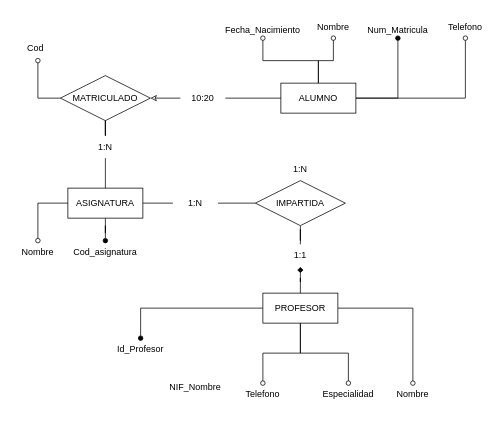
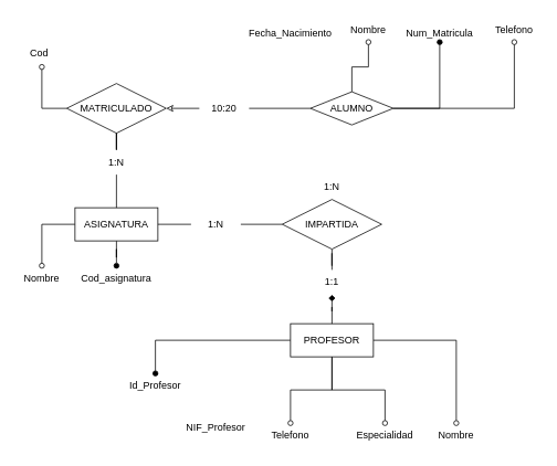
  <mxCell id="0" />
  <mxCell id="1" parent="0" />
  <mxCell id="2" value="" style="edgeStyle=orthogonalEdgeStyle;rounded=0;orthogonalLoop=1;jettySize=auto;html=1;endArrow=oval;endFill=1;" edge="1" parent="1" source="7" target="17"><mxGeometry relative="1" as="geometry" /></mxCell>
  <mxCell id="3" style="edgeStyle=orthogonalEdgeStyle;rounded=0;orthogonalLoop=1;jettySize=auto;html=1;endArrow=oval;startFill=0;endFill=0;" edge="1" parent="1" source="7" target="19"><mxGeometry relative="1" as="geometry" /></mxCell>
- <mxCell id="4" style="edgeStyle=orthogonalEdgeStyle;rounded=0;orthogonalLoop=1;jettySize=auto;html=1;endArrow=oval;endFill=0;" edge="1" parent="1" source="7" target="20"><mxGeometry relative="1" as="geometry" /></mxCell>
  <mxCell id="5" style="edgeStyle=orthogonalEdgeStyle;rounded=0;orthogonalLoop=1;jettySize=auto;html=1;endArrow=oval;endFill=0;" edge="1" parent="1" source="7" target="21"><mxGeometry relative="1" as="geometry" /></mxCell>
  <mxCell id="6" style="edgeStyle=orthogonalEdgeStyle;rounded=0;orthogonalLoop=1;jettySize=auto;html=1;endArrow=classic;endFill=0;startFill=0;" edge="1" parent="1" source="36" target="30"><mxGeometry relative="1" as="geometry" /></mxCell>
- <mxCell id="7" value="ALUMNO" style="whiteSpace=wrap;html=1;align=center;" vertex="1" parent="1"><mxGeometry x="374" y="110" width="100" height="40" as="geometry" /></mxCell>
+ <mxCell id="7" value="ALUMNO" style="rhombus;whiteSpace=wrap;html=1;align=center;" vertex="1" parent="1"><mxGeometry x="374" y="110" width="100" height="40" as="geometry" /></mxCell>
  <mxCell id="8" style="edgeStyle=orthogonalEdgeStyle;rounded=0;orthogonalLoop=1;jettySize=auto;html=1;endArrow=oval;endFill=1;" edge="1" parent="1" source="13" target="24"><mxGeometry relative="1" as="geometry" /></mxCell>
  <mxCell id="9" style="edgeStyle=orthogonalEdgeStyle;rounded=0;orthogonalLoop=1;jettySize=auto;html=1;endArrow=oval;endFill=0;" edge="1" parent="1" source="13" target="26"><mxGeometry relative="1" as="geometry" /></mxCell>
  <mxCell id="10" style="edgeStyle=orthogonalEdgeStyle;rounded=0;orthogonalLoop=1;jettySize=auto;html=1;endArrow=oval;endFill=0;" edge="1" parent="1" source="13" target="27"><mxGeometry relative="1" as="geometry" /></mxCell>
  <mxCell id="11" style="edgeStyle=orthogonalEdgeStyle;rounded=0;orthogonalLoop=1;jettySize=auto;html=1;endArrow=oval;endFill=0;" edge="1" parent="1" source="13" target="28"><mxGeometry relative="1" as="geometry" /></mxCell>
  <mxCell id="12" style="edgeStyle=orthogonalEdgeStyle;rounded=0;orthogonalLoop=1;jettySize=auto;html=1;endArrow=none;startFill=0;" edge="1" parent="1" source="42" target="34"><mxGeometry relative="1" as="geometry" /></mxCell>
  <mxCell id="13" value="PROFESOR" style="whiteSpace=wrap;html=1;align=center;" vertex="1" parent="1"><mxGeometry x="350" y="390" width="100" height="40" as="geometry" /></mxCell>
  <mxCell id="14" style="edgeStyle=orthogonalEdgeStyle;rounded=0;orthogonalLoop=1;jettySize=auto;html=1;exitX=0.5;exitY=1;exitDx=0;exitDy=0;endArrow=oval;endFill=1;" edge="1" parent="1" source="16" target="22"><mxGeometry relative="1" as="geometry" /></mxCell>
  <mxCell id="15" style="edgeStyle=orthogonalEdgeStyle;rounded=0;orthogonalLoop=1;jettySize=auto;html=1;exitX=0;exitY=0.5;exitDx=0;exitDy=0;endArrow=oval;endFill=0;" edge="1" parent="1" source="16" target="23"><mxGeometry relative="1" as="geometry" /></mxCell>
  <mxCell id="16" value="ASIGNATURA" style="whiteSpace=wrap;html=1;align=center;" vertex="1" parent="1"><mxGeometry x="90" y="250" width="100" height="40" as="geometry" /></mxCell>
  <mxCell id="17" value="Num_Matricula" style="text;html=1;align=center;verticalAlign=middle;whiteSpace=wrap;rounded=0;" vertex="1" parent="1"><mxGeometry x="480" y="30" width="100" height="20" as="geometry" /></mxCell>
  <mxCell id="18" style="edgeStyle=orthogonalEdgeStyle;rounded=0;orthogonalLoop=1;jettySize=auto;html=1;exitX=0.5;exitY=1;exitDx=0;exitDy=0;" edge="1" parent="1" source="17" target="17"><mxGeometry relative="1" as="geometry" /></mxCell>
  <mxCell id="19" value="Nombre" style="text;html=1;align=center;verticalAlign=middle;whiteSpace=wrap;rounded=0;" vertex="1" parent="1"><mxGeometry x="414" y="20" width="60" height="30" as="geometry" /></mxCell>
  <mxCell id="20" value="Fecha_Nacimiento" style="text;html=1;align=center;verticalAlign=middle;whiteSpace=wrap;rounded=0;" vertex="1" parent="1"><mxGeometry x="295" y="30" width="110" height="20" as="geometry" /></mxCell>
  <mxCell id="21" value="Telefono" style="text;html=1;align=center;verticalAlign=middle;whiteSpace=wrap;rounded=0;" vertex="1" parent="1"><mxGeometry x="590" y="20" width="60" height="30" as="geometry" /></mxCell>
  <mxCell id="22" value="Cod_asignatura" style="text;html=1;align=center;verticalAlign=middle;whiteSpace=wrap;rounded=0;" vertex="1" parent="1"><mxGeometry x="85" y="320" width="110" height="30" as="geometry" /></mxCell>
  <mxCell id="23" value="Nombre" style="text;html=1;align=center;verticalAlign=middle;whiteSpace=wrap;rounded=0;" vertex="1" parent="1"><mxGeometry x="20" y="320" width="60" height="30" as="geometry" /></mxCell>
  <mxCell id="24" value="Id_Profesor" style="text;html=1;align=center;verticalAlign=middle;whiteSpace=wrap;rounded=0;" vertex="1" parent="1"><mxGeometry x="154" y="450" width="66" height="30" as="geometry" /></mxCell>
- <mxCell id="25" value="NIF_Nombre" style="text;html=1;align=center;verticalAlign=middle;whiteSpace=wrap;rounded=0;" vertex="1" parent="1"><mxGeometry x="220" y="500" width="80" height="30" as="geometry" /></mxCell>
+ <mxCell id="25" value="NIF_Profesor" style="text;html=1;align=center;verticalAlign=middle;whiteSpace=wrap;rounded=0;" vertex="1" parent="1"><mxGeometry x="220" y="500" width="80" height="30" as="geometry" /></mxCell>
  <mxCell id="26" value="Nombre" style="text;html=1;align=center;verticalAlign=middle;whiteSpace=wrap;rounded=0;" vertex="1" parent="1"><mxGeometry x="520" y="510" width="60" height="30" as="geometry" /></mxCell>
  <mxCell id="27" value="Especialidad" style="text;html=1;align=center;verticalAlign=middle;whiteSpace=wrap;rounded=0;" vertex="1" parent="1"><mxGeometry x="424" y="510" width="80" height="30" as="geometry" /></mxCell>
  <mxCell id="28" value="Telefono" style="text;html=1;align=center;verticalAlign=middle;whiteSpace=wrap;rounded=0;" vertex="1" parent="1"><mxGeometry x="320" y="510" width="60" height="30" as="geometry" /></mxCell>
  <mxCell id="29" style="edgeStyle=orthogonalEdgeStyle;rounded=0;orthogonalLoop=1;jettySize=auto;html=1;endArrow=none;startFill=0;" edge="1" parent="1" source="38" target="16"><mxGeometry relative="1" as="geometry" /></mxCell>
  <mxCell id="30" value="MATRICULADO" style="shape=rhombus;perimeter=rhombusPerimeter;whiteSpace=wrap;html=1;align=center;" vertex="1" parent="1"><mxGeometry x="80" y="100" width="120" height="60" as="geometry" /></mxCell>
  <mxCell id="31" value="Cod" style="text;strokeColor=none;fillColor=none;spacingLeft=4;spacingRight=4;overflow=hidden;rotatable=0;points=[[0,0.5],[1,0.5]];portConstraint=eastwest;fontSize=12;whiteSpace=wrap;html=1;" vertex="1" parent="1"><mxGeometry x="30" y="50" width="50" height="30" as="geometry" /></mxCell>
  <mxCell id="32" style="edgeStyle=orthogonalEdgeStyle;rounded=0;orthogonalLoop=1;jettySize=auto;html=1;exitX=0;exitY=0.5;exitDx=0;exitDy=0;entryX=0.4;entryY=1;entryDx=0;entryDy=0;entryPerimeter=0;endArrow=oval;endFill=0;" edge="1" parent="1" source="30" target="31"><mxGeometry relative="1" as="geometry" /></mxCell>
  <mxCell id="33" style="edgeStyle=orthogonalEdgeStyle;rounded=0;orthogonalLoop=1;jettySize=auto;html=1;endArrow=none;startFill=0;" edge="1" parent="1" source="40" target="16"><mxGeometry relative="1" as="geometry" /></mxCell>
  <mxCell id="34" value="IMPARTIDA" style="shape=rhombus;perimeter=rhombusPerimeter;whiteSpace=wrap;html=1;align=center;" vertex="1" parent="1"><mxGeometry x="340" y="240" width="120" height="60" as="geometry" /></mxCell>
  <mxCell id="35" value="" style="edgeStyle=orthogonalEdgeStyle;rounded=0;orthogonalLoop=1;jettySize=auto;html=1;endArrow=none;endFill=0;startFill=0;" edge="1" parent="1" source="7" target="36"><mxGeometry relative="1" as="geometry"><mxPoint x="374" y="130" as="sourcePoint" /><mxPoint x="200" y="130" as="targetPoint" /></mxGeometry></mxCell>
  <mxCell id="36" value="10:20" style="text;html=1;align=center;verticalAlign=middle;whiteSpace=wrap;rounded=0;" vertex="1" parent="1"><mxGeometry x="240" y="115" width="60" height="30" as="geometry" /></mxCell>
  <mxCell id="37" value="" style="edgeStyle=orthogonalEdgeStyle;rounded=0;orthogonalLoop=1;jettySize=auto;html=1;endArrow=none;startFill=0;" edge="1" parent="1" source="30" target="38"><mxGeometry relative="1" as="geometry"><mxPoint x="140" y="160" as="sourcePoint" /><mxPoint x="140" y="220" as="targetPoint" /></mxGeometry></mxCell>
  <mxCell id="38" value="1:N" style="text;html=1;align=center;verticalAlign=middle;whiteSpace=wrap;rounded=0;" vertex="1" parent="1"><mxGeometry x="110" y="180" width="60" height="30" as="geometry" /></mxCell>
  <mxCell id="39" value="" style="edgeStyle=orthogonalEdgeStyle;rounded=0;orthogonalLoop=1;jettySize=auto;html=1;endArrow=none;startFill=0;" edge="1" parent="1" source="34" target="40"><mxGeometry relative="1" as="geometry"><mxPoint x="340" y="270" as="sourcePoint" /><mxPoint x="190" y="270" as="targetPoint" /></mxGeometry></mxCell>
  <mxCell id="40" value="1:N" style="text;html=1;align=center;verticalAlign=middle;whiteSpace=wrap;rounded=0;" vertex="1" parent="1"><mxGeometry x="230" y="255" width="60" height="30" as="geometry" /></mxCell>
  <mxCell id="41" value="" style="edgeStyle=orthogonalEdgeStyle;rounded=0;orthogonalLoop=1;jettySize=auto;html=1;endArrow=diamond;startFill=0;" edge="1" parent="1" source="13" target="42"><mxGeometry relative="1" as="geometry"><mxPoint x="400" y="390" as="sourcePoint" /><mxPoint x="400" y="300" as="targetPoint" /></mxGeometry></mxCell>
  <mxCell id="42" value="1:1" style="text;html=1;align=center;verticalAlign=middle;whiteSpace=wrap;rounded=0;" vertex="1" parent="1"><mxGeometry x="370" y="325" width="60" height="30" as="geometry" /></mxCell>
  <mxCell id="43" value="1:N" style="text;html=1;align=center;verticalAlign=middle;whiteSpace=wrap;rounded=0;" vertex="1" parent="1"><mxGeometry x="370" y="210" width="60" height="30" as="geometry" /></mxCell>
